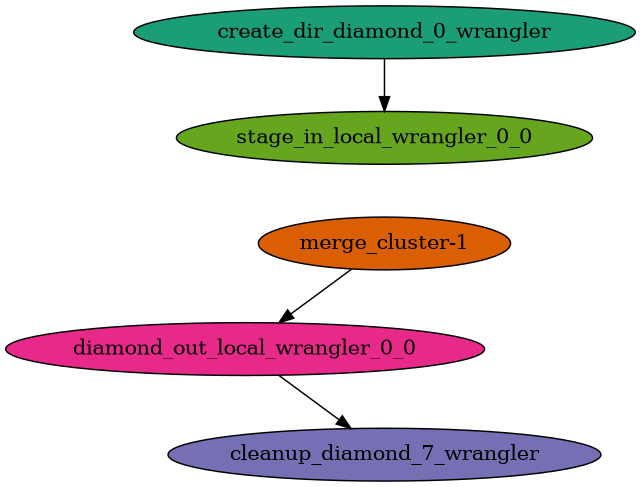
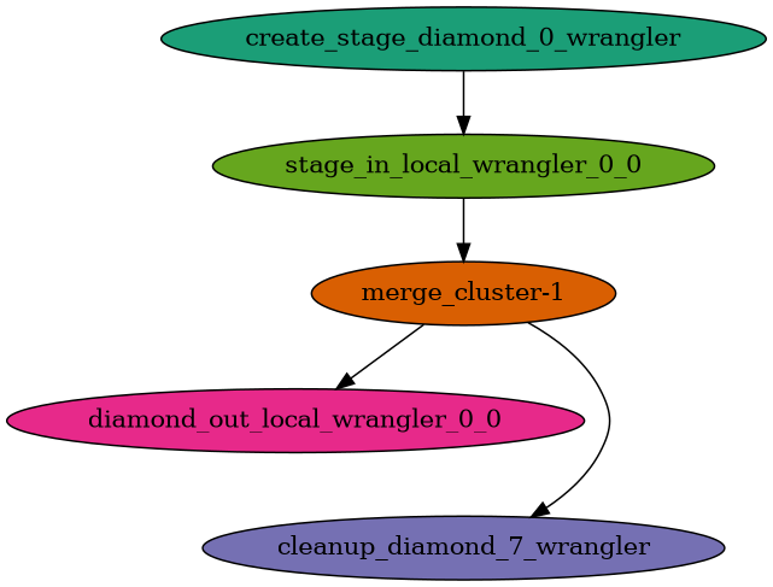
  digraph {
    node [color="#000000" shape=ellipse style=filled]
    edge [arrowhead=normal arrowsize=1.0 color="#000000"]
-   n1 [fillcolor="#1b9e77" label=create_dir_diamond_0_wrangler]
+   n1 [fillcolor="#1b9e77" label=create_stage_diamond_0_wrangler]
    n2 [fillcolor="#66a61e" label=stage_in_local_wrangler_0_0]
    n3 [fillcolor="#d95f02" label="merge_cluster-1"]
    n4 [fillcolor="#e7298a" label=diamond_out_local_wrangler_0_0]
    n5 [fillcolor="#7570b3" label=cleanup_diamond_7_wrangler]
    n1 -> n2
+   n2 -> n3
    n3 -> n4
-   n4 -> n5
+   n3 -> n5
  }
